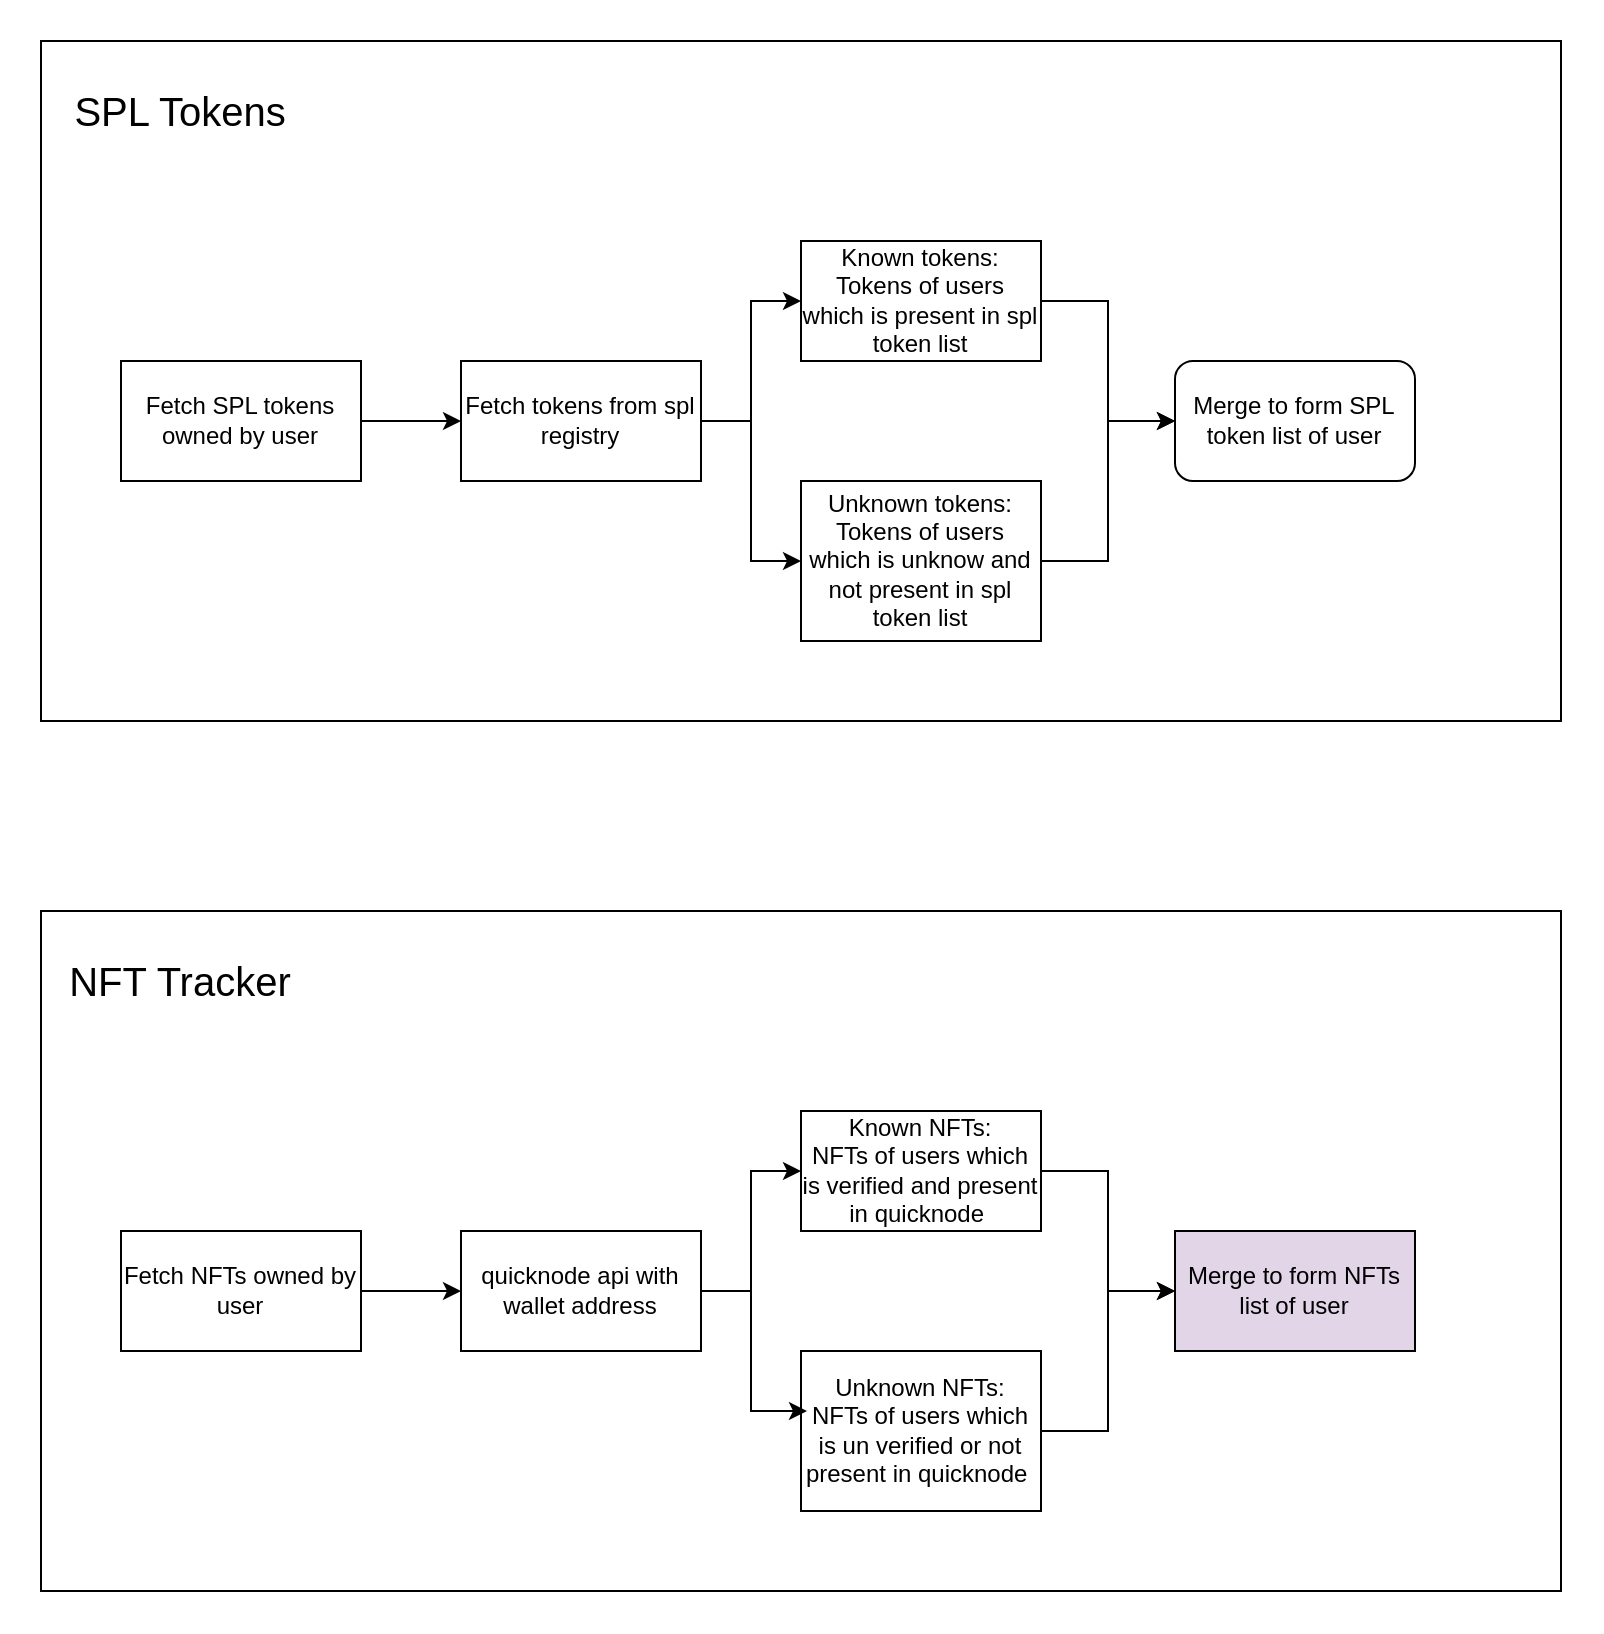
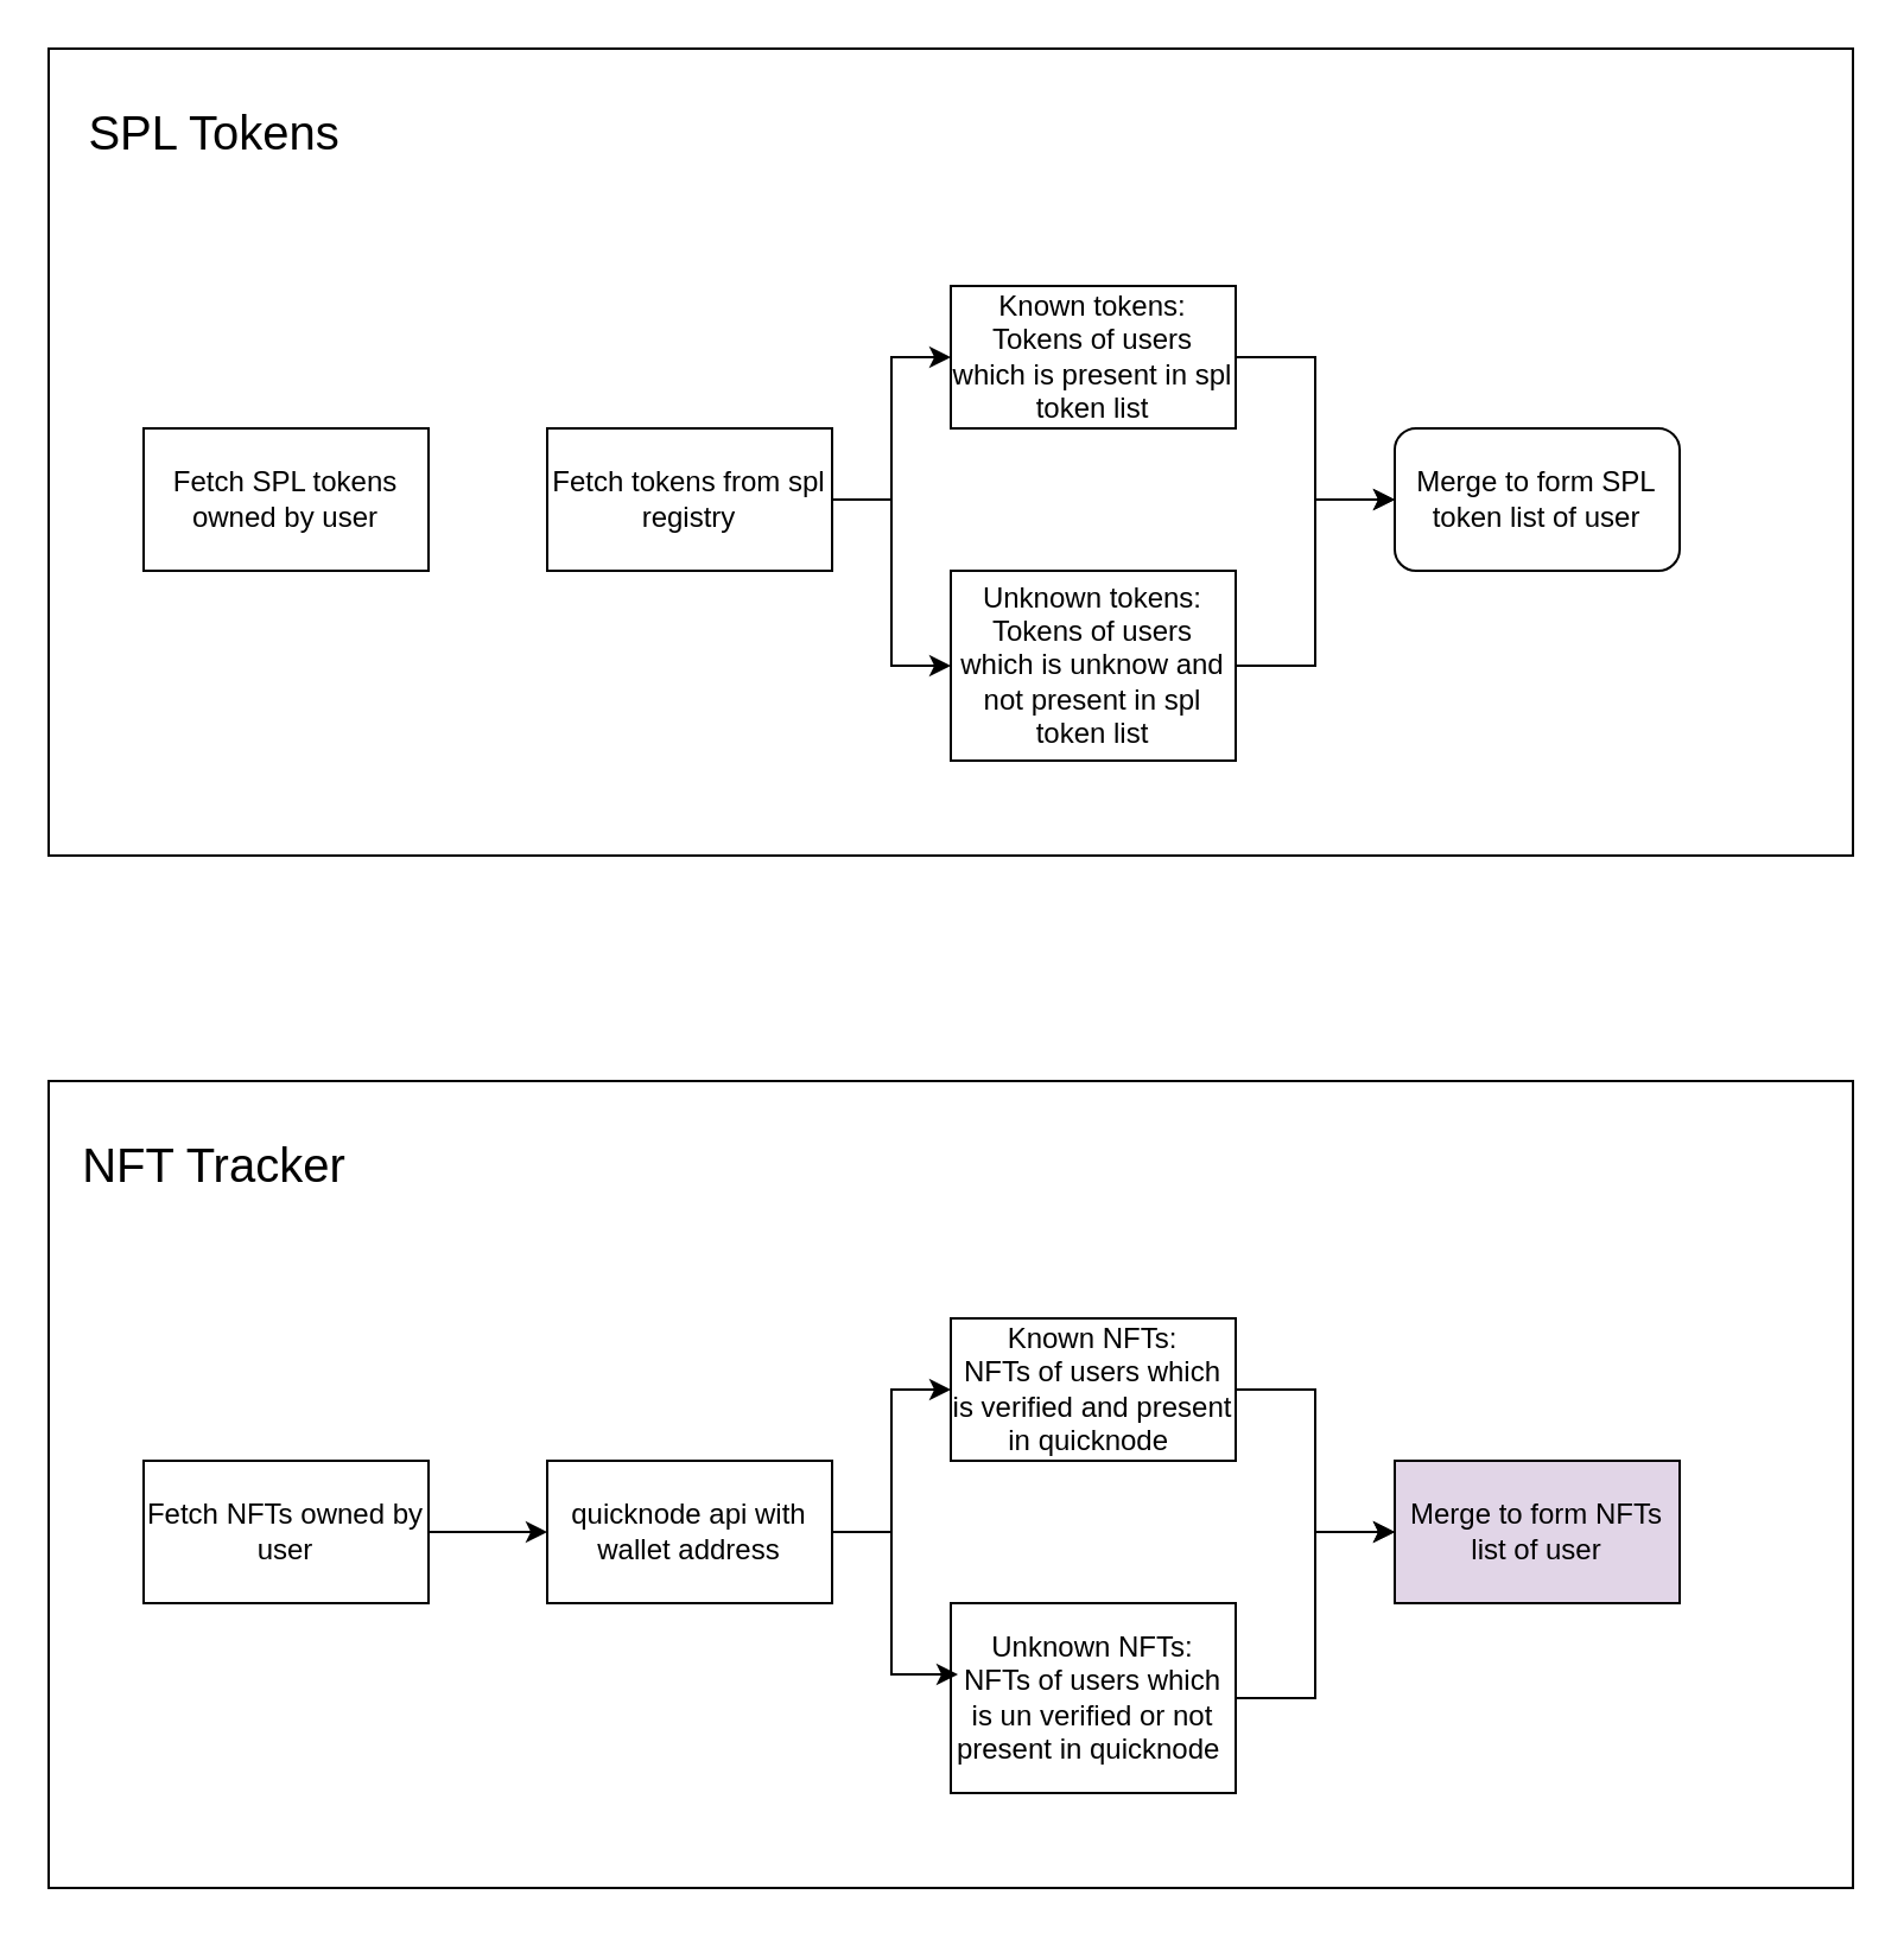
  <mxCell id="0" />
  <mxCell id="1" parent="0" />
  <mxCell id="2" value="" style="rounded=0;whiteSpace=wrap;html=1;" vertex="1" parent="1"><mxGeometry x="20" y="20" width="760" height="340" as="geometry" /></mxCell>
  <mxCell id="3" value="&lt;font style=&quot;font-size: 20px;&quot;&gt;SPL Tokens&lt;/font&gt;" style="text;html=1;align=center;verticalAlign=middle;whiteSpace=wrap;rounded=0;" vertex="1" parent="1"><mxGeometry x="30" y="40" width="120" height="30" as="geometry" /></mxCell>
- <mxCell id="4" style="edgeStyle=orthogonalEdgeStyle;rounded=0;orthogonalLoop=1;jettySize=auto;html=1;entryX=0;entryY=0.5;entryDx=0;entryDy=0;" edge="1" parent="1" source="5" target="8"><mxGeometry relative="1" as="geometry" /></mxCell>
  <mxCell id="5" value="Fetch SPL tokens owned by user" style="rounded=0;whiteSpace=wrap;html=1;" vertex="1" parent="1"><mxGeometry x="60" y="180" width="120" height="60" as="geometry" /></mxCell>
  <mxCell id="6" style="edgeStyle=orthogonalEdgeStyle;rounded=0;orthogonalLoop=1;jettySize=auto;html=1;entryX=0;entryY=0.5;entryDx=0;entryDy=0;" edge="1" parent="1" source="8" target="10"><mxGeometry relative="1" as="geometry" /></mxCell>
  <mxCell id="7" style="edgeStyle=orthogonalEdgeStyle;rounded=0;orthogonalLoop=1;jettySize=auto;html=1;entryX=0;entryY=0.5;entryDx=0;entryDy=0;" edge="1" parent="1" source="8" target="12"><mxGeometry relative="1" as="geometry" /></mxCell>
  <mxCell id="8" value="Fetch tokens from spl registry" style="rounded=0;whiteSpace=wrap;html=1;" vertex="1" parent="1"><mxGeometry x="230" y="180" width="120" height="60" as="geometry" /></mxCell>
  <mxCell id="9" style="edgeStyle=orthogonalEdgeStyle;rounded=0;orthogonalLoop=1;jettySize=auto;html=1;entryX=0;entryY=0.5;entryDx=0;entryDy=0;" edge="1" parent="1" source="10" target="13"><mxGeometry relative="1" as="geometry" /></mxCell>
  <mxCell id="10" value="Known tokens:&lt;div&gt;Tokens of users which is present in spl token list&lt;/div&gt;" style="rounded=0;whiteSpace=wrap;html=1;" vertex="1" parent="1"><mxGeometry x="400" y="120" width="120" height="60" as="geometry" /></mxCell>
  <mxCell id="11" style="edgeStyle=orthogonalEdgeStyle;rounded=0;orthogonalLoop=1;jettySize=auto;html=1;" edge="1" parent="1" source="12" target="13"><mxGeometry relative="1" as="geometry" /></mxCell>
  <mxCell id="12" value="Unknown tokens:&lt;div&gt;Tokens of users which is unknow and not present in spl token list&lt;/div&gt;" style="rounded=0;whiteSpace=wrap;html=1;" vertex="1" parent="1"><mxGeometry x="400" y="240" width="120" height="80" as="geometry" /></mxCell>
  <mxCell id="13" value="Merge to form SPL token list of user" style="whiteSpace=wrap;html=1;rounded=1;" vertex="1" parent="1"><mxGeometry x="587" y="180" width="120" height="60" as="geometry" /></mxCell>
  <mxCell id="14" value="" style="rounded=0;whiteSpace=wrap;html=1;" vertex="1" parent="1"><mxGeometry x="20" y="455" width="760" height="340" as="geometry" /></mxCell>
  <mxCell id="15" value="&lt;span style=&quot;font-size: 20px;&quot;&gt;NFT Tracker&lt;/span&gt;" style="text;html=1;align=center;verticalAlign=middle;whiteSpace=wrap;rounded=0;" vertex="1" parent="1"><mxGeometry x="30" y="475" width="120" height="30" as="geometry" /></mxCell>
  <mxCell id="16" value="" style="edgeStyle=orthogonalEdgeStyle;rounded=0;orthogonalLoop=1;jettySize=auto;html=1;" edge="1" parent="1" source="17" target="19"><mxGeometry relative="1" as="geometry" /></mxCell>
  <mxCell id="17" value="Fetch NFTs owned by user" style="rounded=0;whiteSpace=wrap;html=1;" vertex="1" parent="1"><mxGeometry x="60" y="615" width="120" height="60" as="geometry" /></mxCell>
  <mxCell id="18" style="edgeStyle=orthogonalEdgeStyle;rounded=0;orthogonalLoop=1;jettySize=auto;html=1;" edge="1" parent="1" source="19" target="21"><mxGeometry relative="1" as="geometry" /></mxCell>
  <mxCell id="19" value="quicknode api with wallet address" style="rounded=0;whiteSpace=wrap;html=1;" vertex="1" parent="1"><mxGeometry x="230" y="615" width="120" height="60" as="geometry" /></mxCell>
  <mxCell id="20" style="edgeStyle=orthogonalEdgeStyle;rounded=0;orthogonalLoop=1;jettySize=auto;html=1;entryX=0;entryY=0.5;entryDx=0;entryDy=0;" edge="1" parent="1" source="21" target="24"><mxGeometry relative="1" as="geometry" /></mxCell>
  <mxCell id="21" value="Known NFTs:&lt;br&gt;&lt;div&gt;&lt;span style=&quot;background-color: initial;&quot;&gt;NFTs&lt;/span&gt;&amp;nbsp;of users which is verified and present in quicknode&amp;nbsp;&lt;/div&gt;" style="rounded=0;whiteSpace=wrap;html=1;" vertex="1" parent="1"><mxGeometry x="400" y="555" width="120" height="60" as="geometry" /></mxCell>
  <mxCell id="22" style="edgeStyle=orthogonalEdgeStyle;rounded=0;orthogonalLoop=1;jettySize=auto;html=1;entryX=0;entryY=0.5;entryDx=0;entryDy=0;" edge="1" parent="1" source="23" target="24"><mxGeometry relative="1" as="geometry" /></mxCell>
  <mxCell id="23" value="Unknown NFTs:&lt;div&gt;&lt;span style=&quot;background-color: initial;&quot;&gt;NFTs&lt;/span&gt;&amp;nbsp;of users which is un verified or not present in quicknode&amp;nbsp;&lt;br&gt;&lt;/div&gt;" style="rounded=0;whiteSpace=wrap;html=1;" vertex="1" parent="1"><mxGeometry x="400" y="675" width="120" height="80" as="geometry" /></mxCell>
  <mxCell id="24" value="Merge to form NFTs list of user" style="rounded=0;whiteSpace=wrap;html=1;fillColor=#e1d5e7;" vertex="1" parent="1"><mxGeometry x="587" y="615" width="120" height="60" as="geometry" /></mxCell>
  <mxCell id="25" style="edgeStyle=orthogonalEdgeStyle;rounded=0;orthogonalLoop=1;jettySize=auto;html=1;entryX=0.025;entryY=0.375;entryDx=0;entryDy=0;entryPerimeter=0;" edge="1" parent="1" source="19" target="23"><mxGeometry relative="1" as="geometry" /></mxCell>
